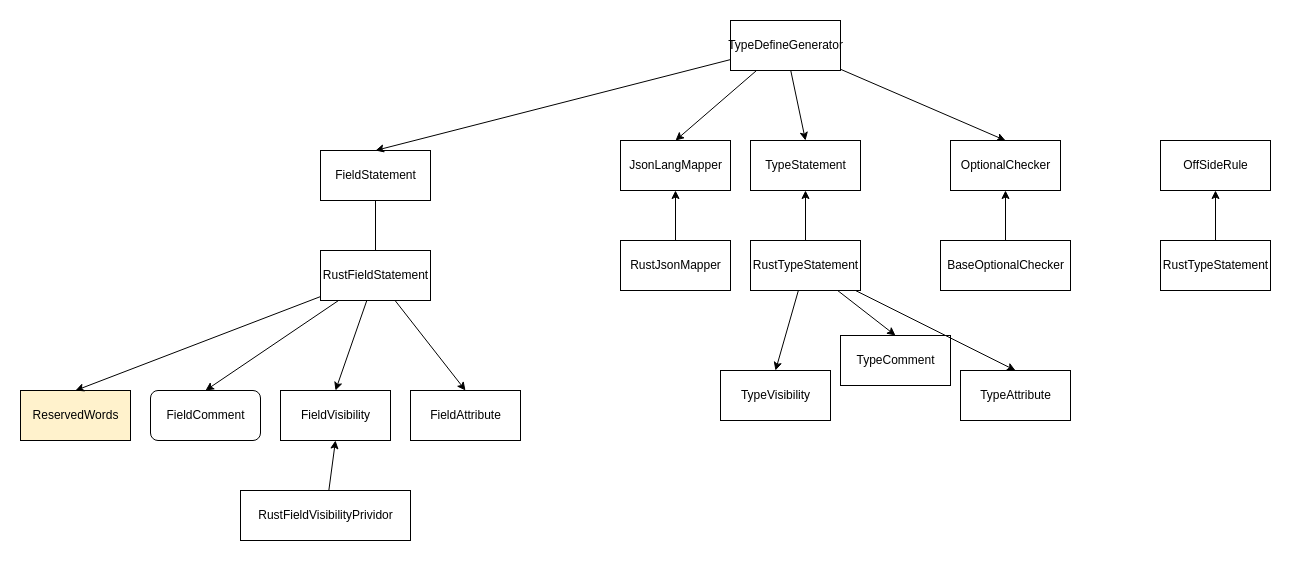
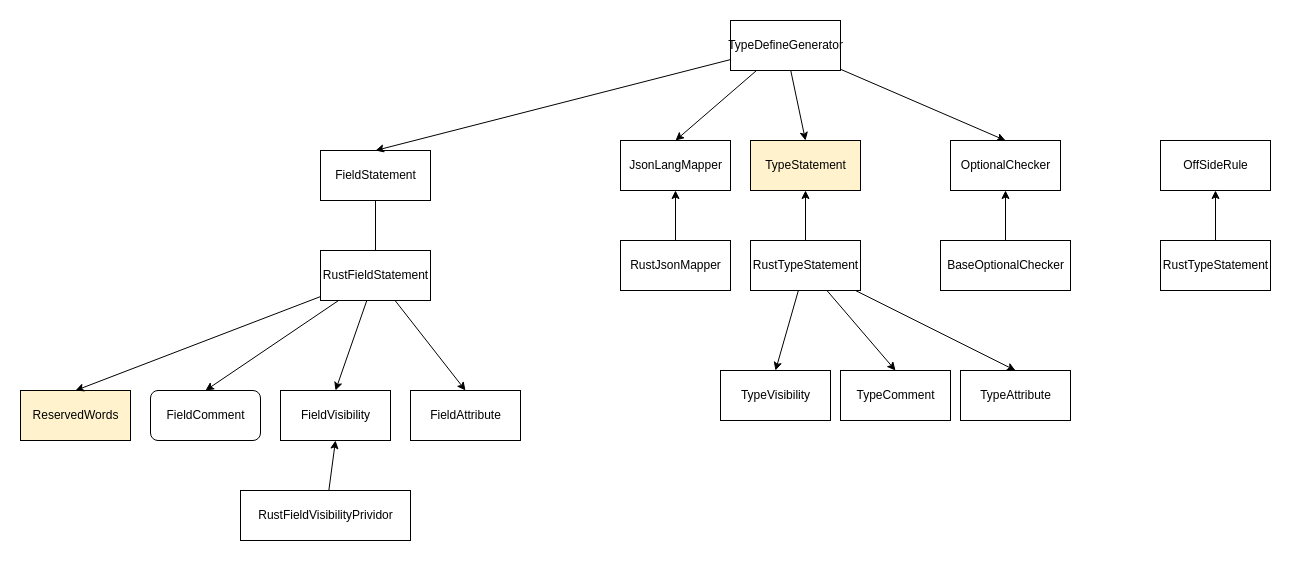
  <mxCell id="0" />
  <mxCell id="1" parent="0" />
  <mxCell id="2" value="FieldStatement" style="html=1;" vertex="1" parent="1"><mxGeometry x="320" y="150" width="110" height="50" as="geometry" /></mxCell>
  <mxCell id="3" value="FieldAttribute" style="html=1;" vertex="1" parent="1"><mxGeometry x="410" y="390" width="110" height="50" as="geometry" /></mxCell>
  <mxCell id="4" value="FieldComment" style="html=1;rounded=1;" vertex="1" parent="1"><mxGeometry x="150" y="390" width="110" height="50" as="geometry" /></mxCell>
  <mxCell id="5" value="FieldVisibility" style="html=1;" vertex="1" parent="1"><mxGeometry x="280" y="390" width="110" height="50" as="geometry" /></mxCell>
  <mxCell id="6" value="OffSideRule" style="html=1;" vertex="1" parent="1"><mxGeometry x="1160" y="140" width="110" height="50" as="geometry" /></mxCell>
  <mxCell id="7" value="JsonLangMapper" style="html=1;" vertex="1" parent="1"><mxGeometry x="620" y="140" width="110" height="50" as="geometry" /></mxCell>
  <mxCell id="8" value="ReservedWords" style="html=1;fillColor=#fff2cc;" vertex="1" parent="1"><mxGeometry x="20" y="390" width="110" height="50" as="geometry" /></mxCell>
- <mxCell id="9" value="TypeStatement" style="html=1;" vertex="1" parent="1"><mxGeometry x="750" y="140" width="110" height="50" as="geometry" /></mxCell>
+ <mxCell id="9" value="TypeStatement" style="html=1;fillColor=#fff2cc;" vertex="1" parent="1"><mxGeometry x="750" y="140" width="110" height="50" as="geometry" /></mxCell>
  <mxCell id="10" value="TypeAttribute" style="html=1;" vertex="1" parent="1"><mxGeometry x="960" y="370" width="110" height="50" as="geometry" /></mxCell>
- <mxCell id="11" value="TypeComment" style="html=1;" vertex="1" parent="1"><mxGeometry x="840" y="335" width="110" height="50" as="geometry" /></mxCell>
+ <mxCell id="11" value="TypeComment" style="html=1;" vertex="1" parent="1"><mxGeometry x="840" y="370" width="110" height="50" as="geometry" /></mxCell>
  <mxCell id="12" style="edgeStyle=none;html=1;entryX=0.5;entryY=0;entryDx=0;entryDy=0;" edge="1" parent="1" source="16" target="7"><mxGeometry relative="1" as="geometry" /></mxCell>
  <mxCell id="13" style="edgeStyle=none;html=1;entryX=0.5;entryY=0;entryDx=0;entryDy=0;" edge="1" parent="1" source="16" target="9"><mxGeometry relative="1" as="geometry" /></mxCell>
  <mxCell id="14" style="edgeStyle=none;html=1;entryX=0.5;entryY=0;entryDx=0;entryDy=0;" edge="1" parent="1" source="16" target="17"><mxGeometry relative="1" as="geometry" /></mxCell>
  <mxCell id="15" style="edgeStyle=none;html=1;entryX=0.5;entryY=0;entryDx=0;entryDy=0;" edge="1" parent="1" source="16" target="2"><mxGeometry relative="1" as="geometry" /></mxCell>
  <mxCell id="16" value="TypeDefineGenerator" style="html=1;" vertex="1" parent="1"><mxGeometry x="730" y="20" width="110" height="50" as="geometry" /></mxCell>
  <mxCell id="17" value="OptionalChecker" style="html=1;" vertex="1" parent="1"><mxGeometry x="950" y="140" width="110" height="50" as="geometry" /></mxCell>
  <mxCell id="18" style="edgeStyle=none;html=1;entryX=0.5;entryY=1;entryDx=0;entryDy=0;endArrow=none;" edge="1" parent="1" source="23" target="2"><mxGeometry relative="1" as="geometry" /></mxCell>
  <mxCell id="19" style="edgeStyle=none;html=1;entryX=0.5;entryY=0;entryDx=0;entryDy=0;" edge="1" parent="1" source="23" target="5"><mxGeometry relative="1" as="geometry" /></mxCell>
  <mxCell id="20" style="edgeStyle=none;html=1;entryX=0.5;entryY=0;entryDx=0;entryDy=0;" edge="1" parent="1" source="23" target="3"><mxGeometry relative="1" as="geometry" /></mxCell>
  <mxCell id="21" style="edgeStyle=none;html=1;entryX=0.5;entryY=0;entryDx=0;entryDy=0;" edge="1" parent="1" source="23" target="4"><mxGeometry relative="1" as="geometry" /></mxCell>
  <mxCell id="22" style="edgeStyle=none;html=1;entryX=0.5;entryY=0;entryDx=0;entryDy=0;" edge="1" parent="1" source="23" target="8"><mxGeometry relative="1" as="geometry" /></mxCell>
  <mxCell id="23" value="RustFieldStatement" style="html=1;" vertex="1" parent="1"><mxGeometry x="320" y="250" width="110" height="50" as="geometry" /></mxCell>
  <mxCell id="24" style="edgeStyle=none;html=1;entryX=0.5;entryY=1;entryDx=0;entryDy=0;" edge="1" parent="1" source="25" target="5"><mxGeometry relative="1" as="geometry" /></mxCell>
  <mxCell id="25" value="RustFieldVisibilityPrividor" style="html=1;" vertex="1" parent="1"><mxGeometry x="240" y="490" width="170" height="50" as="geometry" /></mxCell>
  <mxCell id="26" style="edgeStyle=none;html=1;entryX=0.5;entryY=1;entryDx=0;entryDy=0;" edge="1" parent="1" source="30" target="9"><mxGeometry relative="1" as="geometry" /></mxCell>
  <mxCell id="27" style="edgeStyle=none;html=1;entryX=0.5;entryY=0;entryDx=0;entryDy=0;" edge="1" parent="1" source="30" target="11"><mxGeometry relative="1" as="geometry" /></mxCell>
  <mxCell id="28" style="edgeStyle=none;html=1;entryX=0.5;entryY=0;entryDx=0;entryDy=0;" edge="1" parent="1" source="30" target="31"><mxGeometry relative="1" as="geometry" /></mxCell>
  <mxCell id="29" style="edgeStyle=none;html=1;entryX=0.5;entryY=0;entryDx=0;entryDy=0;" edge="1" parent="1" source="30" target="10"><mxGeometry relative="1" as="geometry" /></mxCell>
  <mxCell id="30" value="RustTypeStatement" style="html=1;" vertex="1" parent="1"><mxGeometry x="750" y="240" width="110" height="50" as="geometry" /></mxCell>
  <mxCell id="31" value="TypeVisibility" style="html=1;" vertex="1" parent="1"><mxGeometry x="720" y="370" width="110" height="50" as="geometry" /></mxCell>
  <mxCell id="32" style="edgeStyle=none;html=1;entryX=0.5;entryY=1;entryDx=0;entryDy=0;" edge="1" parent="1" source="33" target="6"><mxGeometry relative="1" as="geometry" /></mxCell>
  <mxCell id="33" value="RustTypeStatement" style="html=1;" vertex="1" parent="1"><mxGeometry x="1160" y="240" width="110" height="50" as="geometry" /></mxCell>
  <mxCell id="34" style="edgeStyle=none;html=1;entryX=0.5;entryY=1;entryDx=0;entryDy=0;" edge="1" parent="1" source="35" target="17"><mxGeometry relative="1" as="geometry" /></mxCell>
  <mxCell id="35" value="BaseOptionalChecker" style="html=1;" vertex="1" parent="1"><mxGeometry x="940" y="240" width="130" height="50" as="geometry" /></mxCell>
  <mxCell id="36" style="edgeStyle=none;html=1;entryX=0.5;entryY=1;entryDx=0;entryDy=0;" edge="1" parent="1" source="37" target="7"><mxGeometry relative="1" as="geometry" /></mxCell>
  <mxCell id="37" value="RustJsonMapper" style="html=1;" vertex="1" parent="1"><mxGeometry x="620" y="240" width="110" height="50" as="geometry" /></mxCell>
